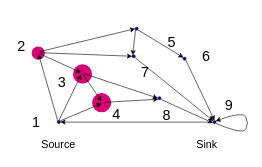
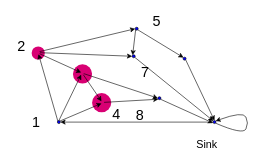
  <mxCell id="0" />
  <mxCell id="1" parent="0" />
  <mxCell id="2" value="" style="ellipse;whiteSpace=wrap;html=1;aspect=fixed;fillColor=#0000FF;fontColor=#ffffff;strokeColor=default;shadow=0;gradientColor=none;" parent="1" vertex="1"><mxGeometry x="168" y="168" width="5" height="5" as="geometry" /></mxCell>
  <mxCell id="3" value="" style="ellipse;whiteSpace=wrap;html=1;aspect=fixed;fillColor=#0000FF;fontColor=#ffffff;strokeColor=default;shadow=0;gradientColor=none;" parent="1" vertex="1"><mxGeometry x="134" y="120" width="5" height="5" as="geometry" /></mxCell>
  <mxCell id="4" value="" style="ellipse;whiteSpace=wrap;html=1;aspect=fixed;fillColor=#0000FF;fontColor=#ffffff;strokeColor=default;shadow=0;gradientColor=none;" parent="1" vertex="1"><mxGeometry x="61" y="85" width="5" height="5" as="geometry" /></mxCell>
  <mxCell id="5" value="" style="ellipse;whiteSpace=wrap;html=1;aspect=fixed;fillColor=#d80073;fontColor=#ffffff;strokeColor=none;shadow=0;" parent="1" vertex="1"><mxGeometry x="121" y="107" width="32" height="32" as="geometry" /></mxCell>
  <mxCell id="6" value="" style="ellipse;whiteSpace=wrap;html=1;aspect=fixed;fillColor=#d80073;fontColor=#ffffff;strokeColor=none;shadow=0;" parent="1" vertex="1"><mxGeometry x="153" y="155" width="32" height="32" as="geometry" /></mxCell>
  <mxCell id="7" value="" style="ellipse;whiteSpace=wrap;html=1;aspect=fixed;fillColor=#0000FF;fontColor=#ffffff;strokeColor=default;shadow=0;gradientColor=none;" parent="1" vertex="1"><mxGeometry x="95" y="201" width="5" height="5" as="geometry" /></mxCell>
  <mxCell id="8" value="" style="ellipse;whiteSpace=wrap;html=1;aspect=fixed;fillColor=#d80073;fontColor=#ffffff;strokeColor=none;shadow=0;" parent="1" vertex="1"><mxGeometry x="52" y="77" width="22" height="22" as="geometry" /></mxCell>
  <mxCell id="9" style="edgeStyle=none;html=1;exitX=0.5;exitY=0;exitDx=0;exitDy=0;entryX=0;entryY=1;entryDx=0;entryDy=0;strokeWidth=1;" parent="1" source="7" target="3" edge="1"><mxGeometry relative="1" as="geometry" /></mxCell>
  <mxCell id="10" style="edgeStyle=none;html=1;exitX=0;exitY=0;exitDx=0;exitDy=0;entryX=0.5;entryY=1;entryDx=0;entryDy=0;strokeWidth=1;" parent="1" source="7" target="4" edge="1"><mxGeometry relative="1" as="geometry" /></mxCell>
  <mxCell id="11" value="" style="ellipse;whiteSpace=wrap;html=1;aspect=fixed;fillColor=#0000FF;fontColor=#ffffff;strokeColor=default;shadow=0;gradientColor=none;" parent="1" vertex="1"><mxGeometry x="355" y="201" width="5" height="5" as="geometry" /></mxCell>
  <mxCell id="12" style="edgeStyle=none;html=1;exitX=1;exitY=0.5;exitDx=0;exitDy=0;entryX=0;entryY=1;entryDx=0;entryDy=0;strokeWidth=1;" parent="1" source="2" target="25" edge="1"><mxGeometry relative="1" as="geometry" /></mxCell>
  <mxCell id="13" value="" style="endArrow=classic;html=1;exitX=0;exitY=0.5;exitDx=0;exitDy=0;entryX=1;entryY=0.5;entryDx=0;entryDy=0;strokeWidth=1;" parent="1" source="11" target="7" edge="1"><mxGeometry width="50" height="50" relative="1" as="geometry"><mxPoint x="205" y="231" as="sourcePoint" /><mxPoint x="255" y="181" as="targetPoint" /></mxGeometry></mxCell>
  <mxCell id="14" value="" style="endArrow=classic;html=1;exitX=1;exitY=0;exitDx=0;exitDy=0;entryX=0;entryY=1;entryDx=0;entryDy=0;strokeWidth=1;" parent="1" source="7" target="2" edge="1"><mxGeometry width="50" height="50" relative="1" as="geometry"><mxPoint x="205" y="225" as="sourcePoint" /><mxPoint x="255" y="175" as="targetPoint" /></mxGeometry></mxCell>
  <mxCell id="15" style="edgeStyle=none;html=1;exitX=1;exitY=1;exitDx=0;exitDy=0;entryX=0;entryY=0;entryDx=0;entryDy=0;strokeWidth=1;" parent="1" source="3" target="2" edge="1"><mxGeometry relative="1" as="geometry" /></mxCell>
  <mxCell id="16" style="edgeStyle=none;html=1;exitX=1;exitY=0.5;exitDx=0;exitDy=0;entryX=0;entryY=0.5;entryDx=0;entryDy=0;strokeWidth=1;" parent="1" source="3" target="25" edge="1"><mxGeometry relative="1" as="geometry" /></mxCell>
  <mxCell id="17" style="edgeStyle=none;html=1;exitX=1;exitY=0;exitDx=0;exitDy=0;entryX=0;entryY=0.5;entryDx=0;entryDy=0;strokeWidth=1;" parent="1" source="4" target="21" edge="1"><mxGeometry relative="1" as="geometry" /></mxCell>
  <mxCell id="18" style="edgeStyle=none;html=1;exitX=1;exitY=0.5;exitDx=0;exitDy=0;entryX=0;entryY=0.5;entryDx=0;entryDy=0;strokeWidth=1;" parent="1" source="4" target="23" edge="1"><mxGeometry relative="1" as="geometry" /></mxCell>
  <mxCell id="19" style="edgeStyle=none;html=1;exitX=1;exitY=1;exitDx=0;exitDy=0;entryX=0;entryY=0;entryDx=0;entryDy=0;strokeWidth=1;" parent="1" source="4" target="3" edge="1"><mxGeometry relative="1" as="geometry" /></mxCell>
  <mxCell id="20" style="edgeStyle=none;html=1;exitX=1;exitY=1;exitDx=0;exitDy=0;entryX=0;entryY=0;entryDx=0;entryDy=0;strokeWidth=1;" parent="1" source="21" target="27" edge="1"><mxGeometry relative="1" as="geometry" /></mxCell>
  <mxCell id="21" value="" style="ellipse;whiteSpace=wrap;html=1;aspect=fixed;fillColor=#0000FF;fontColor=#ffffff;strokeColor=default;shadow=0;gradientColor=none;" parent="1" vertex="1"><mxGeometry x="225" y="45" width="5" height="5" as="geometry" /></mxCell>
  <mxCell id="22" style="edgeStyle=none;html=1;exitX=1;exitY=1;exitDx=0;exitDy=0;entryX=0;entryY=0;entryDx=0;entryDy=0;strokeWidth=1;" parent="1" source="23" target="11" edge="1"><mxGeometry relative="1" as="geometry" /></mxCell>
  <mxCell id="23" value="" style="ellipse;whiteSpace=wrap;html=1;aspect=fixed;fillColor=#0000FF;fontColor=#ffffff;strokeColor=default;shadow=0;gradientColor=none;" parent="1" vertex="1"><mxGeometry x="220" y="91" width="5" height="5" as="geometry" /></mxCell>
  <mxCell id="24" style="edgeStyle=none;html=1;exitX=1;exitY=1;exitDx=0;exitDy=0;strokeWidth=1;" parent="1" source="25" edge="1"><mxGeometry relative="1" as="geometry"><mxPoint x="285" y="155" as="sourcePoint" /><mxPoint x="355" y="205" as="targetPoint" /></mxGeometry></mxCell>
  <mxCell id="25" value="" style="ellipse;whiteSpace=wrap;html=1;aspect=fixed;fillColor=#0000FF;fontColor=#ffffff;strokeColor=default;shadow=0;gradientColor=none;" parent="1" vertex="1"><mxGeometry x="263" y="161" width="5" height="5" as="geometry" /></mxCell>
  <mxCell id="26" style="edgeStyle=none;html=1;exitX=1;exitY=1;exitDx=0;exitDy=0;entryX=0.5;entryY=0;entryDx=0;entryDy=0;strokeWidth=1;" parent="1" source="27" target="11" edge="1"><mxGeometry relative="1" as="geometry" /></mxCell>
  <mxCell id="27" value="" style="ellipse;whiteSpace=wrap;html=1;aspect=fixed;fillColor=#0000FF;fontColor=#ffffff;strokeColor=default;shadow=0;gradientColor=none;" parent="1" vertex="1"><mxGeometry x="305" y="95" width="5" height="5" as="geometry" /></mxCell>
  <mxCell id="28" value="" style="curved=1;endArrow=classic;html=1;exitX=1;exitY=1;exitDx=0;exitDy=0;entryX=1;entryY=0;entryDx=0;entryDy=0;strokeWidth=1;" parent="1" source="11" target="11" edge="1"><mxGeometry width="50" height="50" relative="1" as="geometry"><mxPoint x="395" y="255" as="sourcePoint" /><mxPoint x="445" y="205" as="targetPoint" /><Array as="points"><mxPoint x="405" y="225" /><mxPoint x="415" y="205" /><mxPoint x="405" y="185" /></Array></mxGeometry></mxCell>
- <mxCell id="29" value="Source" style="text;html=1;strokeColor=none;fillColor=none;align=center;verticalAlign=middle;whiteSpace=wrap;rounded=0;shadow=0;fontSize=18;" parent="1" vertex="1"><mxGeometry x="67" y="226" width="60" height="30" as="geometry" /></mxCell>
  <mxCell id="30" value="Sink" style="text;html=1;strokeColor=none;fillColor=none;align=center;verticalAlign=middle;whiteSpace=wrap;rounded=0;shadow=0;fontSize=18;" parent="1" vertex="1"><mxGeometry x="315" y="227" width="60" height="30" as="geometry" /></mxCell>
  <mxCell id="31" value="1" style="text;html=1;strokeColor=none;fillColor=none;align=center;verticalAlign=middle;whiteSpace=wrap;rounded=0;fontSize=24;" parent="1" vertex="1"><mxGeometry x="45" y="188.5" width="30" height="30" as="geometry" /></mxCell>
  <mxCell id="32" value="2&lt;span style=&quot;color: rgba(0 , 0 , 0 , 0) ; font-family: monospace ; font-size: 0px&quot;&gt;%3CmxGraphModel%3E%3Croot%3E%3CmxCell%20id%3D%220%22%2F%3E%3CmxCell%20id%3D%221%22%20parent%3D%220%22%2F%3E%3CmxCell%20id%3D%222%22%20value%3D%221%22%20style%3D%22text%3Bhtml%3D1%3BstrokeColor%3Dnone%3BfillColor%3Dnone%3Balign%3Dcenter%3BverticalAlign%3Dmiddle%3BwhiteSpace%3Dwrap%3Brounded%3D0%3BfontSize%3D24%3B%22%20vertex%3D%221%22%20parent%3D%221%22%3E%3CmxGeometry%20x%3D%22150%22%20y%3D%22283.5%22%20width%3D%2230%22%20height%3D%2230%22%20as%3D%22geometry%22%2F%3E%3C%2FmxCell%3E%3C%2Froot%3E%3C%2FmxGraphModel%3E&lt;/span&gt;" style="text;html=1;strokeColor=none;fillColor=none;align=center;verticalAlign=middle;whiteSpace=wrap;rounded=0;fontSize=24;" parent="1" vertex="1"><mxGeometry x="20" y="62" width="30" height="30" as="geometry" /></mxCell>
- <mxCell id="33" value="3" style="text;html=1;strokeColor=none;fillColor=none;align=center;verticalAlign=middle;whiteSpace=wrap;rounded=0;fontSize=24;" parent="1" vertex="1"><mxGeometry x="87.5" y="123" width="30" height="30" as="geometry" /></mxCell>
  <mxCell id="34" value="4" style="text;html=1;strokeColor=none;fillColor=none;align=center;verticalAlign=middle;whiteSpace=wrap;rounded=0;fontSize=24;" parent="1" vertex="1"><mxGeometry x="179" y="176" width="30" height="30" as="geometry" /></mxCell>
- <mxCell id="35" value="5" style="text;html=1;strokeColor=none;fillColor=none;align=center;verticalAlign=middle;whiteSpace=wrap;rounded=0;fontSize=24;" parent="1" vertex="1"><mxGeometry x="271" y="55" width="30" height="30" as="geometry" /></mxCell>
- <mxCell id="36" value="6" style="text;html=1;strokeColor=none;fillColor=none;align=center;verticalAlign=middle;whiteSpace=wrap;rounded=0;fontSize=24;" parent="1" vertex="1"><mxGeometry x="329" y="78.5" width="30" height="30" as="geometry" /></mxCell>
+ <mxCell id="35" value="5" style="text;html=1;strokeColor=none;fillColor=none;align=center;verticalAlign=middle;whiteSpace=wrap;rounded=0;fontSize=24;" parent="1" vertex="1"><mxGeometry x="246" y="20" width="30" height="30" as="geometry" /></mxCell>
  <mxCell id="37" value="7" style="text;html=1;strokeColor=none;fillColor=none;align=center;verticalAlign=middle;whiteSpace=wrap;rounded=0;fontSize=24;" parent="1" vertex="1"><mxGeometry x="227" y="105.5" width="30" height="30" as="geometry" /></mxCell>
- <mxCell id="38" value="8" style="text;html=1;strokeColor=none;fillColor=none;align=center;verticalAlign=middle;whiteSpace=wrap;rounded=0;fontSize=24;" parent="1" vertex="1"><mxGeometry x="263" y="177" width="30" height="30" as="geometry" /></mxCell>
- <mxCell id="39" value="9" style="text;html=1;strokeColor=none;fillColor=none;align=center;verticalAlign=middle;whiteSpace=wrap;rounded=0;fontSize=24;" parent="1" vertex="1"><mxGeometry x="367" y="159.5" width="30" height="30" as="geometry" /></mxCell>
+ <mxCell id="38" value="8" style="text;html=1;strokeColor=none;fillColor=none;align=center;verticalAlign=middle;whiteSpace=wrap;rounded=0;fontSize=24;" parent="1" vertex="1"><mxGeometry x="218" y="177" width="30" height="30" as="geometry" /></mxCell>
  <mxCell id="40" style="edgeStyle=none;html=1;entryX=0;entryY=0;entryDx=0;entryDy=0;strokeWidth=1;exitX=0;exitY=1;exitDx=0;exitDy=0;" parent="1" source="21" target="23" edge="1"><mxGeometry relative="1" as="geometry"><mxPoint x="145" y="35" as="sourcePoint" /><mxPoint x="235" y="57.5" as="targetPoint" /></mxGeometry></mxCell>
